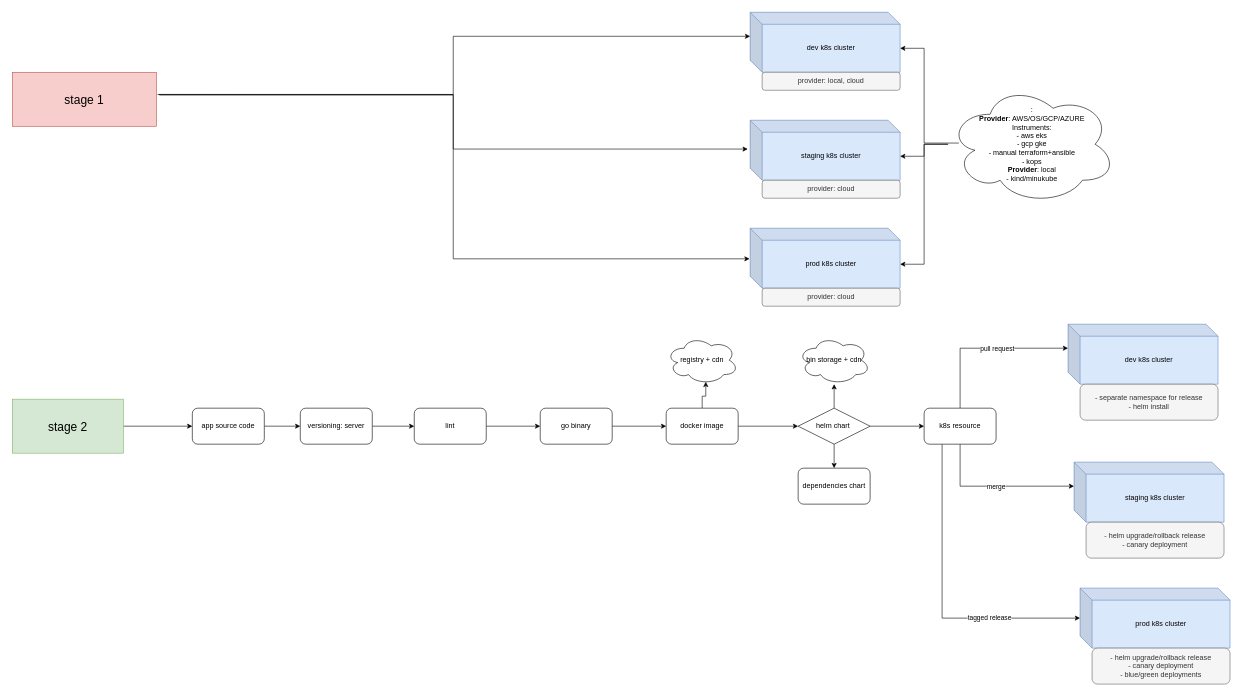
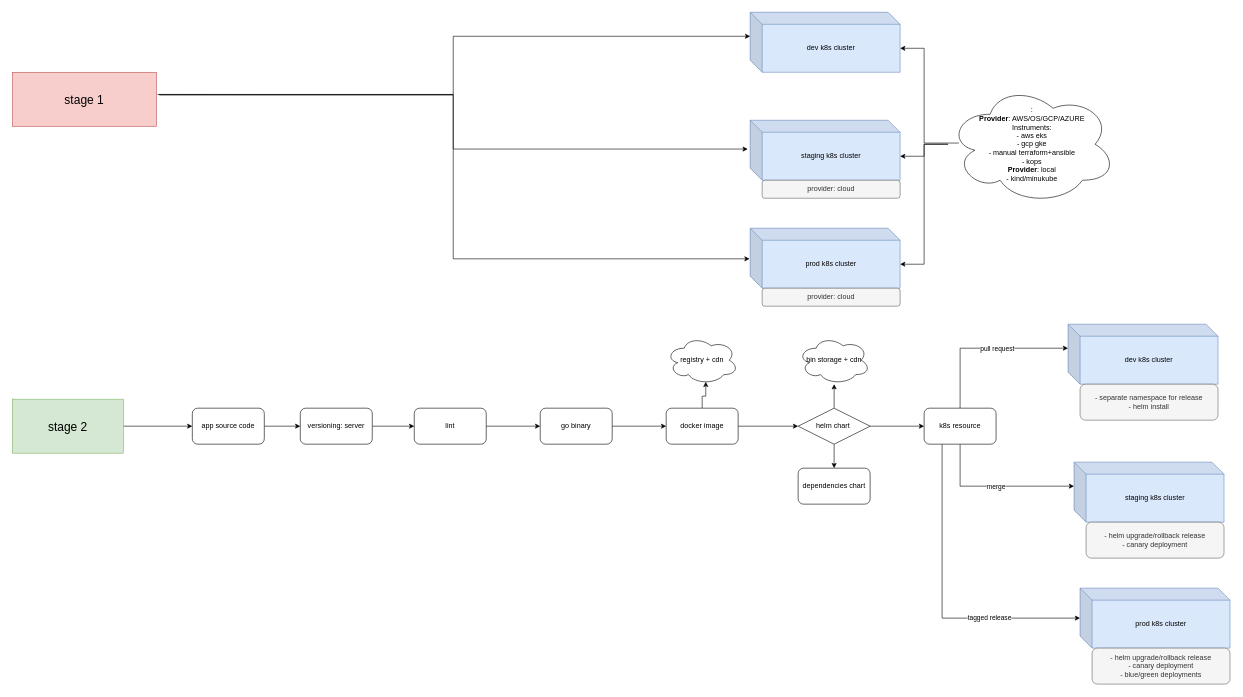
  <mxCell id="0" />
  <mxCell id="1" parent="0" />
  <mxCell id="2" value="&lt;font style=&quot;font-size: 20px&quot;&gt;stage 1&lt;/font&gt;" style="rounded=0;whiteSpace=wrap;html=1;fillColor=#f8cecc;strokeColor=#b85450;" parent="1" vertex="1"><mxGeometry x="20" y="120" width="240" height="90" as="geometry" /></mxCell>
  <mxCell id="3" style="edgeStyle=orthogonalEdgeStyle;rounded=0;orthogonalLoop=1;jettySize=auto;html=1;entryX=0;entryY=0.5;entryDx=0;entryDy=0;" edge="1" parent="1" source="4" target="45"><mxGeometry relative="1" as="geometry" /></mxCell>
  <mxCell id="4" value="&lt;font style=&quot;font-size: 20px&quot;&gt;stage 2&lt;/font&gt;" style="rounded=0;whiteSpace=wrap;html=1;fillColor=#d5e8d4;strokeColor=#82b366;" parent="1" vertex="1"><mxGeometry x="20" y="665" width="185" height="90" as="geometry" /></mxCell>
  <mxCell id="5" value="dev k8s cluster" style="shape=cube;whiteSpace=wrap;html=1;boundedLbl=1;backgroundOutline=1;darkOpacity=0.05;darkOpacity2=0.1;fillColor=#dae8fc;strokeColor=#6c8ebf;" parent="1" vertex="1"><mxGeometry x="1250" y="20" width="250" height="100" as="geometry" /></mxCell>
  <mxCell id="6" value="staging k8s cluster" style="shape=cube;whiteSpace=wrap;html=1;boundedLbl=1;backgroundOutline=1;darkOpacity=0.05;darkOpacity2=0.1;fillColor=#dae8fc;strokeColor=#6c8ebf;" parent="1" vertex="1"><mxGeometry x="1250" y="200" width="250" height="100" as="geometry" /></mxCell>
  <mxCell id="7" style="edgeStyle=orthogonalEdgeStyle;rounded=0;orthogonalLoop=1;jettySize=auto;html=1;entryX=0;entryY=0;entryDx=0;entryDy=40;entryPerimeter=0;exitX=1.008;exitY=0.411;exitDx=0;exitDy=0;exitPerimeter=0;" parent="1" source="2" target="5" edge="1"><mxGeometry relative="1" as="geometry"><mxPoint x="920" y="165" as="sourcePoint" /></mxGeometry></mxCell>
  <mxCell id="8" style="edgeStyle=orthogonalEdgeStyle;rounded=0;orthogonalLoop=1;jettySize=auto;html=1;entryX=-0.016;entryY=0.48;entryDx=0;entryDy=0;entryPerimeter=0;exitX=1.021;exitY=0.422;exitDx=0;exitDy=0;exitPerimeter=0;" parent="1" source="2" target="6" edge="1"><mxGeometry relative="1" as="geometry"><mxPoint x="885" y="165" as="sourcePoint" /></mxGeometry></mxCell>
  <mxCell id="9" style="edgeStyle=orthogonalEdgeStyle;rounded=0;orthogonalLoop=1;jettySize=auto;html=1;entryX=-0.004;entryY=0.51;entryDx=0;entryDy=0;entryPerimeter=0;exitX=1.017;exitY=0.411;exitDx=0;exitDy=0;exitPerimeter=0;" edge="1" parent="1" source="2" target="35"><mxGeometry relative="1" as="geometry"><mxPoint x="920" y="165" as="sourcePoint" /></mxGeometry></mxCell>
  <mxCell id="10" style="edgeStyle=orthogonalEdgeStyle;rounded=0;orthogonalLoop=1;jettySize=auto;html=1;entryX=0;entryY=0.5;entryDx=0;entryDy=0;" parent="1" source="11" target="13" edge="1"><mxGeometry relative="1" as="geometry" /></mxCell>
  <mxCell id="11" value="lint" style="rounded=1;whiteSpace=wrap;html=1;" parent="1" vertex="1"><mxGeometry x="690" y="680" width="120" height="60" as="geometry" /></mxCell>
  <mxCell id="12" style="edgeStyle=orthogonalEdgeStyle;rounded=0;orthogonalLoop=1;jettySize=auto;html=1;entryX=0;entryY=0.5;entryDx=0;entryDy=0;" parent="1" source="13" target="16" edge="1"><mxGeometry relative="1" as="geometry" /></mxCell>
  <mxCell id="13" value="go binary" style="rounded=1;whiteSpace=wrap;html=1;" parent="1" vertex="1"><mxGeometry x="900" y="680" width="120" height="60" as="geometry" /></mxCell>
  <mxCell id="14" style="edgeStyle=orthogonalEdgeStyle;rounded=0;orthogonalLoop=1;jettySize=auto;html=1;entryX=0;entryY=0.5;entryDx=0;entryDy=0;" parent="1" source="16" target="20" edge="1"><mxGeometry relative="1" as="geometry" /></mxCell>
  <mxCell id="15" style="edgeStyle=orthogonalEdgeStyle;rounded=0;orthogonalLoop=1;jettySize=auto;html=1;entryX=0.55;entryY=0.95;entryDx=0;entryDy=0;entryPerimeter=0;" parent="1" source="16" target="33" edge="1"><mxGeometry relative="1" as="geometry" /></mxCell>
  <mxCell id="16" value="docker image" style="rounded=1;whiteSpace=wrap;html=1;" parent="1" vertex="1"><mxGeometry x="1110" y="680" width="120" height="60" as="geometry" /></mxCell>
  <mxCell id="17" style="edgeStyle=orthogonalEdgeStyle;rounded=0;orthogonalLoop=1;jettySize=auto;html=1;entryX=0.5;entryY=0;entryDx=0;entryDy=0;" parent="1" source="20" target="21" edge="1"><mxGeometry relative="1" as="geometry" /></mxCell>
  <mxCell id="18" style="edgeStyle=orthogonalEdgeStyle;rounded=0;orthogonalLoop=1;jettySize=auto;html=1;" parent="1" source="20" target="28" edge="1"><mxGeometry relative="1" as="geometry" /></mxCell>
  <mxCell id="19" style="edgeStyle=orthogonalEdgeStyle;rounded=0;orthogonalLoop=1;jettySize=auto;html=1;" parent="1" source="20" target="34" edge="1"><mxGeometry relative="1" as="geometry" /></mxCell>
  <mxCell id="20" value="helm chart&amp;nbsp;" style="rhombus;whiteSpace=wrap;html=1;" parent="1" vertex="1"><mxGeometry x="1330" y="680" width="120" height="60" as="geometry" /></mxCell>
  <mxCell id="21" value="dependencies chart" style="rounded=1;whiteSpace=wrap;html=1;" parent="1" vertex="1"><mxGeometry x="1330" y="780" width="120" height="60" as="geometry" /></mxCell>
  <mxCell id="22" style="edgeStyle=orthogonalEdgeStyle;rounded=0;orthogonalLoop=1;jettySize=auto;html=1;exitX=0.5;exitY=0;exitDx=0;exitDy=0;entryX=0;entryY=0;entryDx=0;entryDy=40;entryPerimeter=0;" parent="1" source="28" target="29" edge="1"><mxGeometry relative="1" as="geometry" /></mxCell>
  <mxCell id="23" value="pull request" style="edgeLabel;html=1;align=center;verticalAlign=middle;resizable=0;points=[];" parent="22" vertex="1" connectable="0"><mxGeometry x="0.15" y="-1" relative="1" as="geometry"><mxPoint as="offset" /></mxGeometry></mxCell>
  <mxCell id="24" style="edgeStyle=orthogonalEdgeStyle;rounded=0;orthogonalLoop=1;jettySize=auto;html=1;entryX=0;entryY=0;entryDx=0;entryDy=40;entryPerimeter=0;" parent="1" source="28" target="30" edge="1"><mxGeometry relative="1" as="geometry"><Array as="points"><mxPoint x="1600" y="810" /></Array></mxGeometry></mxCell>
  <mxCell id="25" value="merge" style="edgeLabel;html=1;align=center;verticalAlign=middle;resizable=0;points=[];" parent="24" vertex="1" connectable="0"><mxGeometry x="-0.008" relative="1" as="geometry"><mxPoint as="offset" /></mxGeometry></mxCell>
  <mxCell id="26" style="edgeStyle=orthogonalEdgeStyle;rounded=0;orthogonalLoop=1;jettySize=auto;html=1;exitX=0.25;exitY=1;exitDx=0;exitDy=0;entryX=0;entryY=0.5;entryDx=0;entryDy=0;entryPerimeter=0;" edge="1" parent="1" source="28" target="43"><mxGeometry relative="1" as="geometry" /></mxCell>
  <mxCell id="27" value="tagged release" style="edgeLabel;html=1;align=center;verticalAlign=middle;resizable=0;points=[];" vertex="1" connectable="0" parent="26"><mxGeometry x="0.112" y="78" relative="1" as="geometry"><mxPoint as="offset" /></mxGeometry></mxCell>
  <mxCell id="28" value="k8s resource" style="rounded=1;whiteSpace=wrap;html=1;" parent="1" vertex="1"><mxGeometry x="1540" y="680" width="120" height="60" as="geometry" /></mxCell>
  <mxCell id="29" value="dev k8s cluster" style="shape=cube;whiteSpace=wrap;html=1;boundedLbl=1;backgroundOutline=1;darkOpacity=0.05;darkOpacity2=0.1;fillColor=#dae8fc;strokeColor=#6c8ebf;" parent="1" vertex="1"><mxGeometry x="1780" y="540" width="250" height="100" as="geometry" /></mxCell>
  <mxCell id="30" value="staging k8s cluster" style="shape=cube;whiteSpace=wrap;html=1;boundedLbl=1;backgroundOutline=1;darkOpacity=0.05;darkOpacity2=0.1;fillColor=#dae8fc;strokeColor=#6c8ebf;" parent="1" vertex="1"><mxGeometry x="1790" y="770" width="250" height="100" as="geometry" /></mxCell>
  <mxCell id="31" style="edgeStyle=orthogonalEdgeStyle;rounded=0;orthogonalLoop=1;jettySize=auto;html=1;entryX=0;entryY=0.5;entryDx=0;entryDy=0;" parent="1" source="32" target="11" edge="1"><mxGeometry relative="1" as="geometry" /></mxCell>
  <mxCell id="32" value="versioning: server" style="rounded=1;whiteSpace=wrap;html=1;" parent="1" vertex="1"><mxGeometry x="500" y="680" width="120" height="60" as="geometry" /></mxCell>
  <mxCell id="33" value="registry + cdn" style="ellipse;shape=cloud;whiteSpace=wrap;html=1;" parent="1" vertex="1"><mxGeometry x="1110" y="560" width="120" height="80" as="geometry" /></mxCell>
  <mxCell id="34" value="bin storage + cdn" style="ellipse;shape=cloud;whiteSpace=wrap;html=1;" parent="1" vertex="1"><mxGeometry x="1330" y="560" width="120" height="80" as="geometry" /></mxCell>
  <mxCell id="35" value="prod k8s cluster" style="shape=cube;whiteSpace=wrap;html=1;boundedLbl=1;backgroundOutline=1;darkOpacity=0.05;darkOpacity2=0.1;fillColor=#dae8fc;strokeColor=#6c8ebf;" vertex="1" parent="1"><mxGeometry x="1250" y="380" width="250" height="100" as="geometry" /></mxCell>
  <mxCell id="36" style="edgeStyle=orthogonalEdgeStyle;rounded=0;orthogonalLoop=1;jettySize=auto;html=1;entryX=0;entryY=0;entryDx=250;entryDy=60;entryPerimeter=0;exitX=0.064;exitY=0.49;exitDx=0;exitDy=0;exitPerimeter=0;" edge="1" parent="1" source="39" target="5"><mxGeometry relative="1" as="geometry"><mxPoint x="1590" y="240" as="sourcePoint" /></mxGeometry></mxCell>
  <mxCell id="37" style="edgeStyle=orthogonalEdgeStyle;rounded=0;orthogonalLoop=1;jettySize=auto;html=1;entryX=0;entryY=0;entryDx=250;entryDy=60;entryPerimeter=0;" edge="1" parent="1" source="39" target="6"><mxGeometry relative="1" as="geometry" /></mxCell>
  <mxCell id="38" style="edgeStyle=orthogonalEdgeStyle;rounded=0;orthogonalLoop=1;jettySize=auto;html=1;entryX=0;entryY=0;entryDx=250;entryDy=60;entryPerimeter=0;" edge="1" parent="1" source="39" target="35"><mxGeometry relative="1" as="geometry" /></mxCell>
  <mxCell id="39" value=":&lt;br&gt;&lt;b&gt;Provider&lt;/b&gt;: AWS/OS/GCP/AZURE&lt;br&gt;Instruments:&lt;br&gt;- aws eks&lt;br&gt;- gcp gke&lt;br&gt;- manual terraform+ansible&lt;br&gt;- kops&lt;br&gt;&lt;b&gt;Provider&lt;/b&gt;: local&lt;br&gt;- kind/minukube" style="ellipse;shape=cloud;whiteSpace=wrap;html=1;" vertex="1" parent="1"><mxGeometry x="1580" y="140" width="280" height="200" as="geometry" /></mxCell>
- <mxCell id="40" value="provider: local, cloud" style="rounded=1;whiteSpace=wrap;html=1;fillColor=#f5f5f5;strokeColor=#666666;fontColor=#333333;" vertex="1" parent="1"><mxGeometry x="1270" y="120" width="230" height="30" as="geometry" /></mxCell>
  <mxCell id="41" value="provider: cloud" style="rounded=1;whiteSpace=wrap;html=1;fillColor=#f5f5f5;strokeColor=#666666;fontColor=#333333;" vertex="1" parent="1"><mxGeometry x="1270" y="300" width="230" height="30" as="geometry" /></mxCell>
  <mxCell id="42" value="provider: cloud" style="rounded=1;whiteSpace=wrap;html=1;fillColor=#f5f5f5;strokeColor=#666666;fontColor=#333333;" vertex="1" parent="1"><mxGeometry x="1270" y="480" width="230" height="30" as="geometry" /></mxCell>
  <mxCell id="43" value="prod k8s cluster" style="shape=cube;whiteSpace=wrap;html=1;boundedLbl=1;backgroundOutline=1;darkOpacity=0.05;darkOpacity2=0.1;fillColor=#dae8fc;strokeColor=#6c8ebf;" vertex="1" parent="1"><mxGeometry x="1800" y="980" width="250" height="100" as="geometry" /></mxCell>
  <mxCell id="44" style="edgeStyle=orthogonalEdgeStyle;rounded=0;orthogonalLoop=1;jettySize=auto;html=1;entryX=0;entryY=0.5;entryDx=0;entryDy=0;" edge="1" parent="1" source="45" target="32"><mxGeometry relative="1" as="geometry" /></mxCell>
  <mxCell id="45" value="app source code" style="rounded=1;whiteSpace=wrap;html=1;" vertex="1" parent="1"><mxGeometry x="320" y="680" width="120" height="60" as="geometry" /></mxCell>
  <mxCell id="46" value="- separate namespace for release&lt;br&gt;- helm install" style="rounded=1;whiteSpace=wrap;html=1;fillColor=#f5f5f5;strokeColor=#666666;fontColor=#333333;" vertex="1" parent="1"><mxGeometry x="1800" y="640" width="230" height="60" as="geometry" /></mxCell>
  <mxCell id="47" value="- helm upgrade/rollback release&lt;br&gt;- canary deployment" style="rounded=1;whiteSpace=wrap;html=1;fillColor=#f5f5f5;strokeColor=#666666;fontColor=#333333;" vertex="1" parent="1"><mxGeometry x="1810" y="870" width="230" height="60" as="geometry" /></mxCell>
  <mxCell id="48" value="- helm upgrade/rollback release&lt;br&gt;- canary deployment&lt;br&gt;- blue/green deployments" style="rounded=1;whiteSpace=wrap;html=1;fillColor=#f5f5f5;strokeColor=#666666;fontColor=#333333;" vertex="1" parent="1"><mxGeometry x="1820" y="1080" width="230" height="60" as="geometry" /></mxCell>
